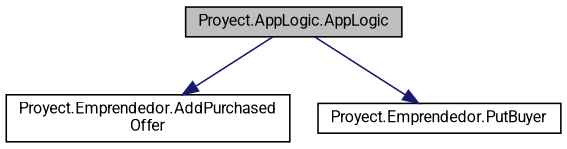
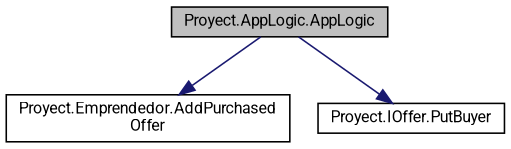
  digraph {
    fontname=Roboto
    rankdir=TB
    node [color=black fillcolor=white fontname=Roboto fontsize=10 shape=record style=filled]
    edge [color=midnightblue fontname=Roboto fontsize=10 labelfontname=Helvetica labelfontsize=10 style=solid]
    n1 [fillcolor=grey75 fontcolor=black height=0.2 label="Proyect.AppLogic.AppLogic" width=0.4]
    n2 [height=0.2 label="Proyect.Emprendedor.AddPurchased\lOffer" width=0.4]
-   n3 [height=0.2 label="Proyect.Emprendedor.PutBuyer" width=0.4]
+   n3 [height=0.2 label="Proyect.IOffer.PutBuyer" width=0.4]
    n1 -> n2
    n1 -> n3
  }
